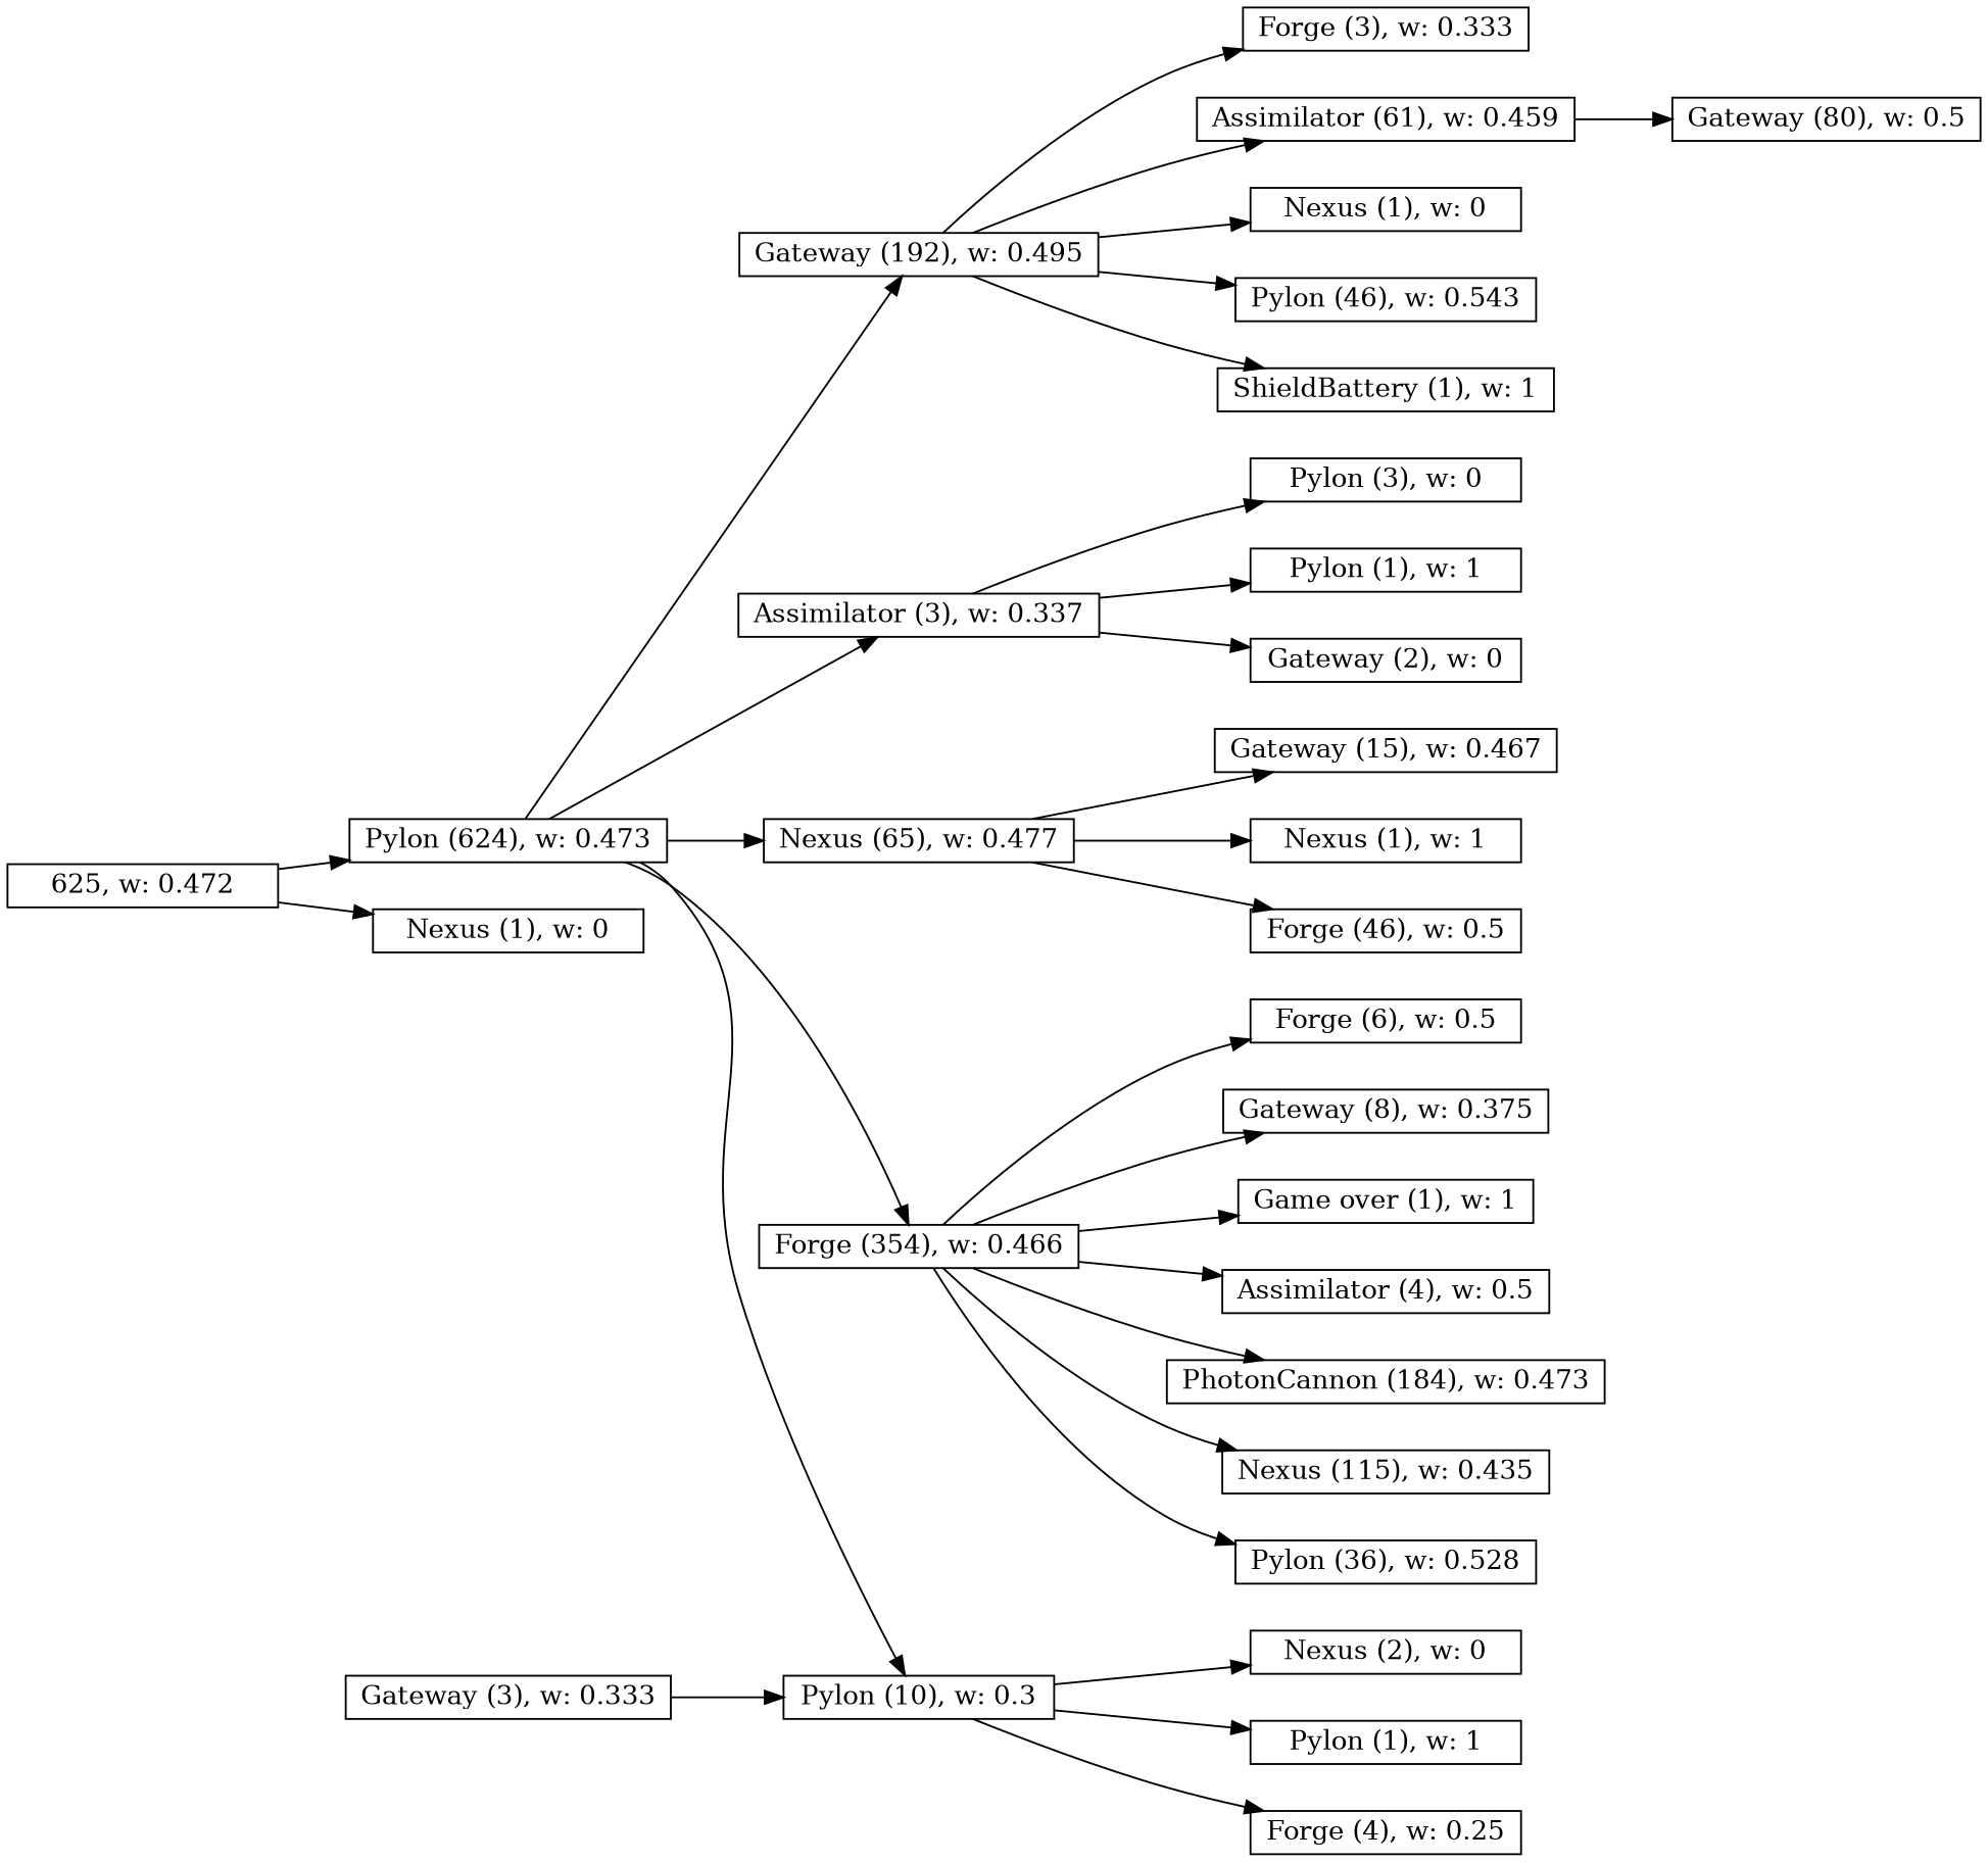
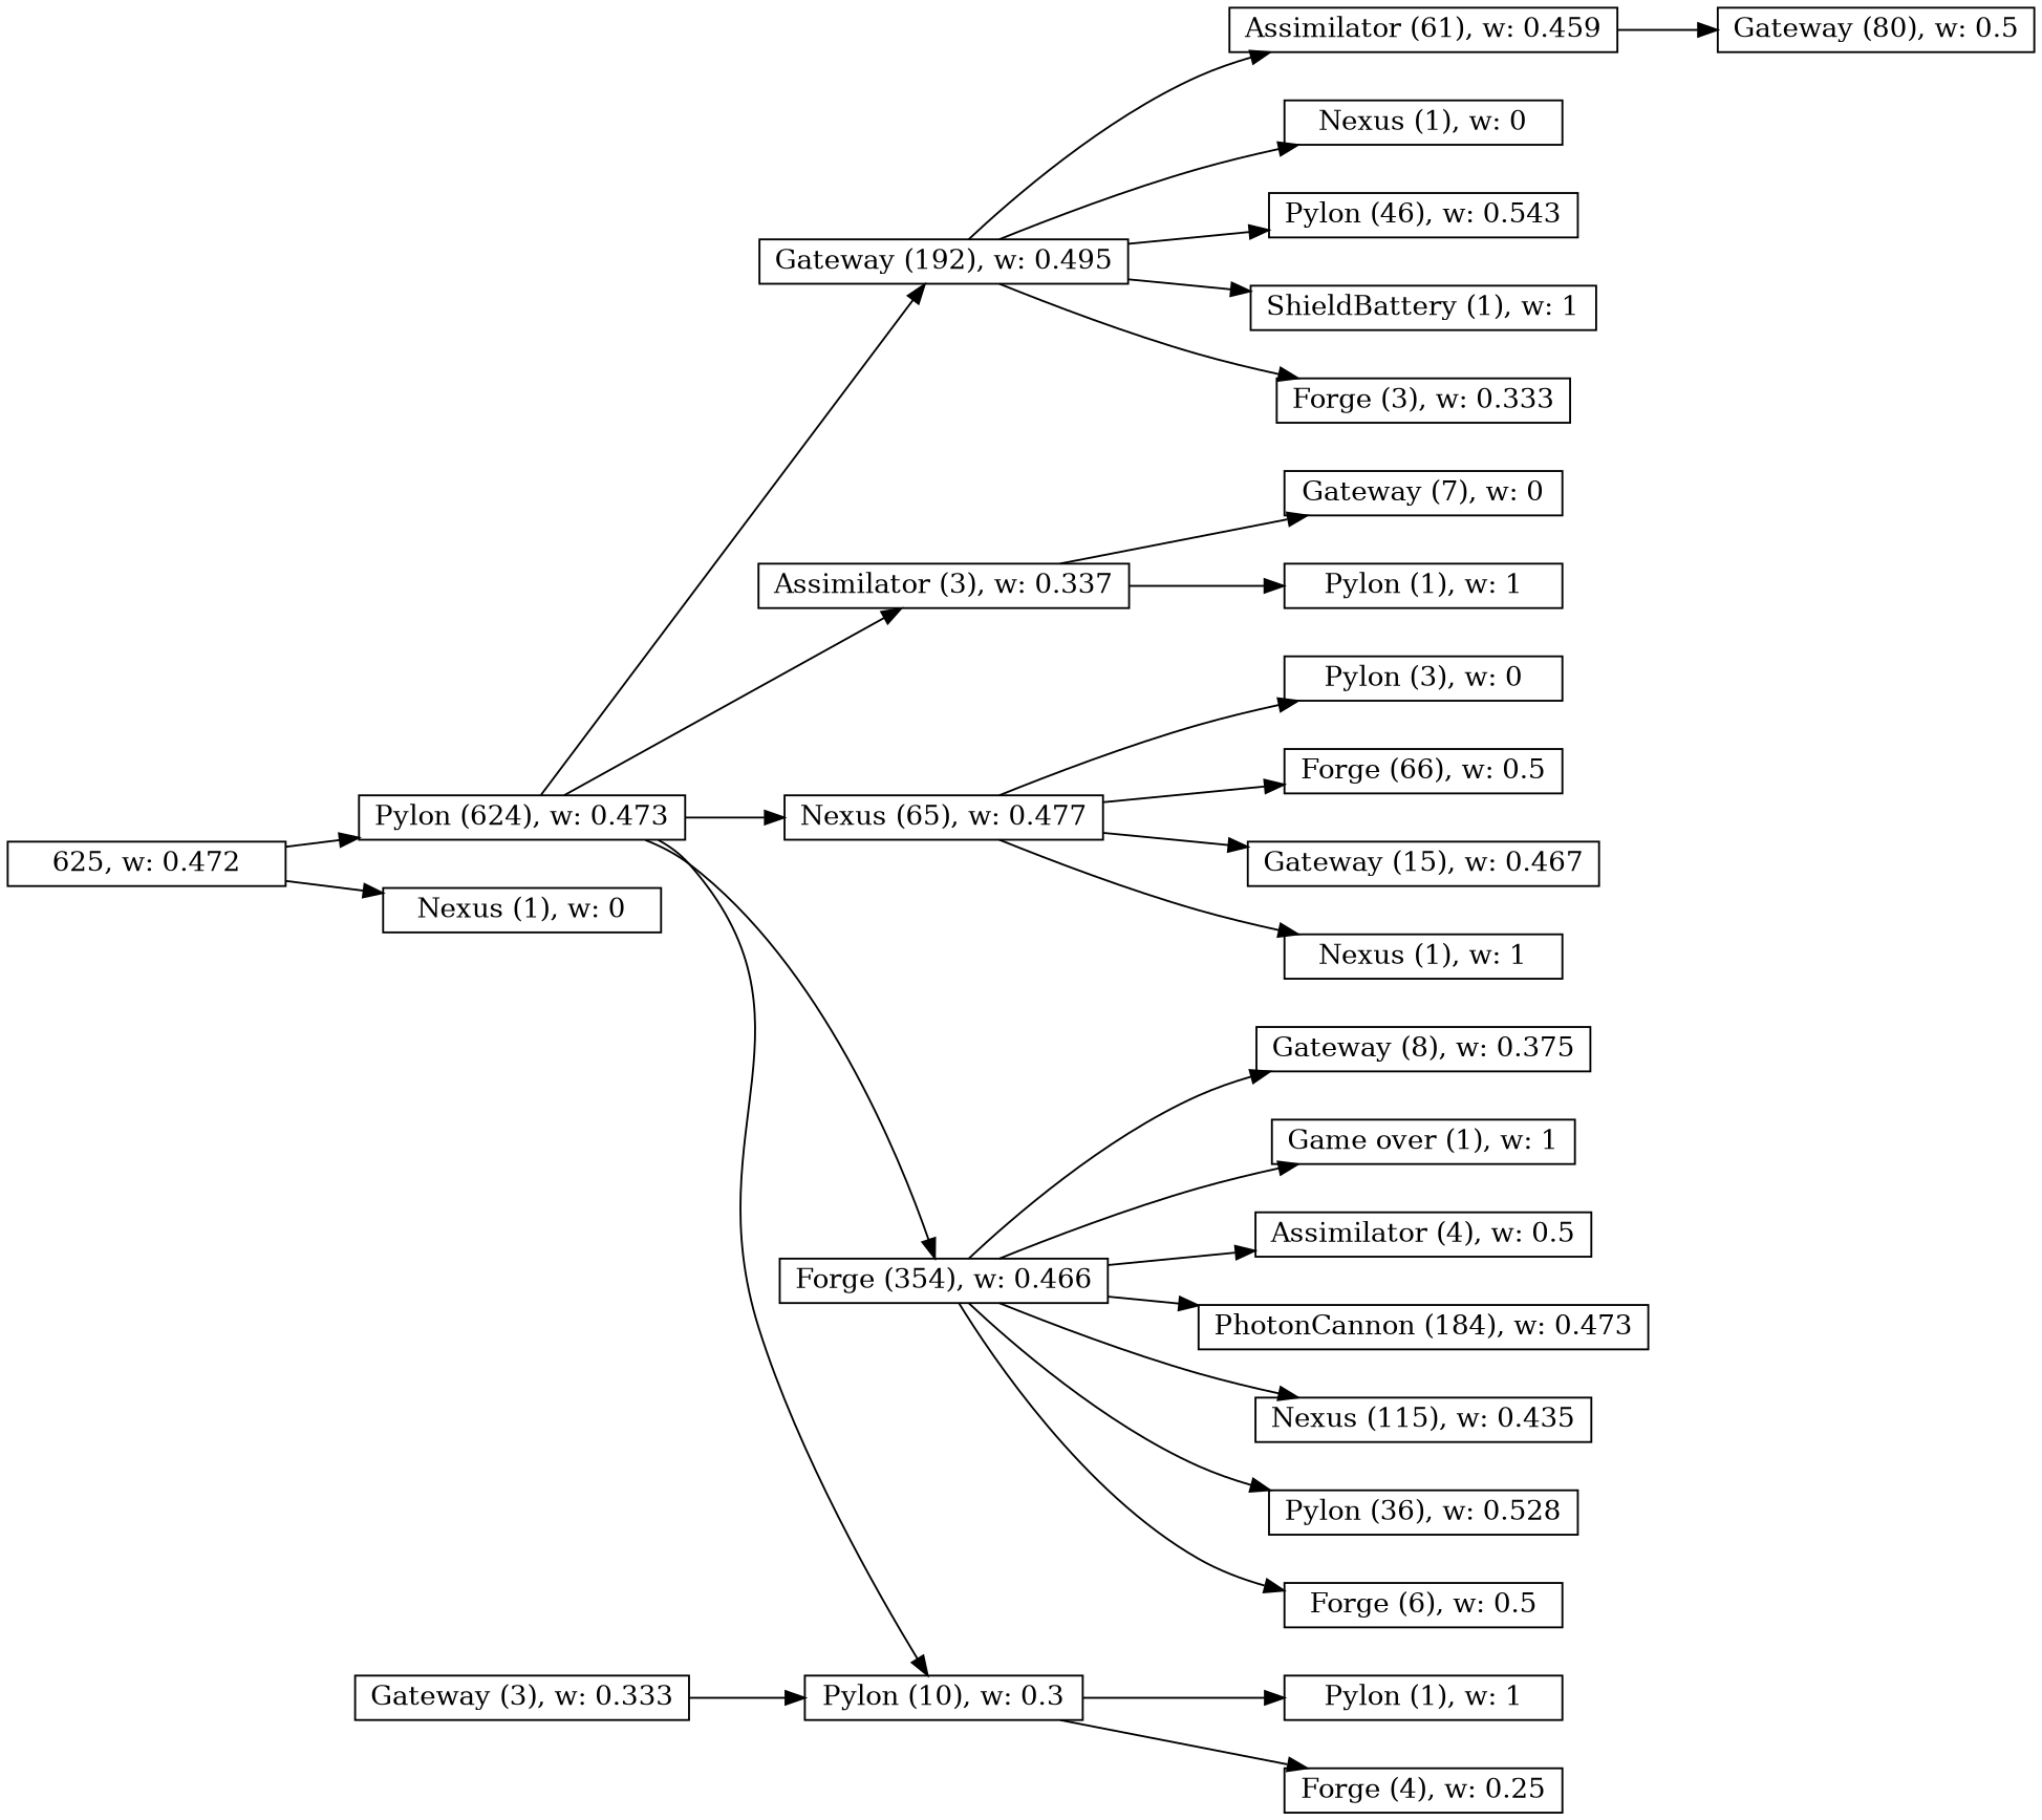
  digraph {
    fixedsize=true
    nodesep=0.35
    rankdir=LR
    node [concentrate=true fillcolor="#888888" shape=box stype="rounded,filled"]
    n1 [height=0 label="625, w: 0.472" width=2]
    n2 [height=0 label="Nexus (1), w: 0" width=2]
    n3 [height=0 label="Pylon (624), w: 0.473" width=2]
    n4 [height=0 label="Assimilator (3), w: 0.337" width=2]
    n5 [height=0 label="Nexus (65), w: 0.477" width=2]
    n6 [height=0 label="Pylon (10), w: 0.3" width=2]
    n7 [height=0 label="Forge (354), w: 0.466" width=2]
    n8 [height=0 label="Gateway (192), w: 0.495" width=2]
    n9 [height=0 label="Pylon (1), w: 1" width=2]
-   n10 [height=0 label="Gateway (2), w: 0" width=2]
+   n10 [height=0 label="Gateway (7), w: 0" width=2]
    n11 [height=0 label="Nexus (1), w: 1" width=2]
    n12 [height=0 label="Pylon (3), w: 0" width=2]
-   n13 [height=0 label="Forge (46), w: 0.5" width=2]
+   n13 [height=0 label="Forge (66), w: 0.5" width=2]
    n14 [height=0 label="Gateway (15), w: 0.467" width=2]
-   n15 [height=0 label="Nexus (2), w: 0" width=2]
    n16 [height=0 label="Pylon (1), w: 1" width=2]
    n17 [height=0 label="Forge (4), w: 0.25" width=2]
    n18 [height=0 label="Game over (1), w: 1" width=2]
    n19 [height=0 label="Assimilator (4), w: 0.5" width=2]
    n20 [height=0 label="PhotonCannon (184), w: 0.473" width=2]
    n21 [height=0 label="Nexus (115), w: 0.435" width=2]
    n22 [height=0 label="Pylon (36), w: 0.528" width=2]
    n23 [height=0 label="Forge (6), w: 0.5" width=2]
    n24 [height=0 label="Gateway (8), w: 0.375" width=2]
    n25 [height=0 label="Assimilator (61), w: 0.459" width=2]
    n26 [height=0 label="Nexus (1), w: 0" width=2]
    n27 [height=0 label="Pylon (46), w: 0.543" width=2]
    n28 [height=0 label="ShieldBattery (1), w: 1" width=2]
    n29 [height=0 label="Forge (3), w: 0.333" width=2]
    n30 [height=0 label="Gateway (3), w: 0.333" width=2]
    n31 [height=0 label="Gateway (80), w: 0.5" width=2]
    n1 -> n2
    n1 -> n3
    n3 -> n4
    n3 -> n5
    n3 -> n6
    n3 -> n7
    n3 -> n8
    n4 -> n9
    n4 -> n10
    n5 -> n11
-   n4 -> n12
+   n5 -> n12
    n5 -> n13
    n5 -> n14
-   n6 -> n15
    n6 -> n16
    n6 -> n17
    n7 -> n18
    n7 -> n19
    n7 -> n20
    n7 -> n21
    n7 -> n22
    n7 -> n23
    n7 -> n24
    n8 -> n25
    n8 -> n26
    n8 -> n27
    n8 -> n28
    n8 -> n29
    n25 -> n31
    n30 -> n6
  }
